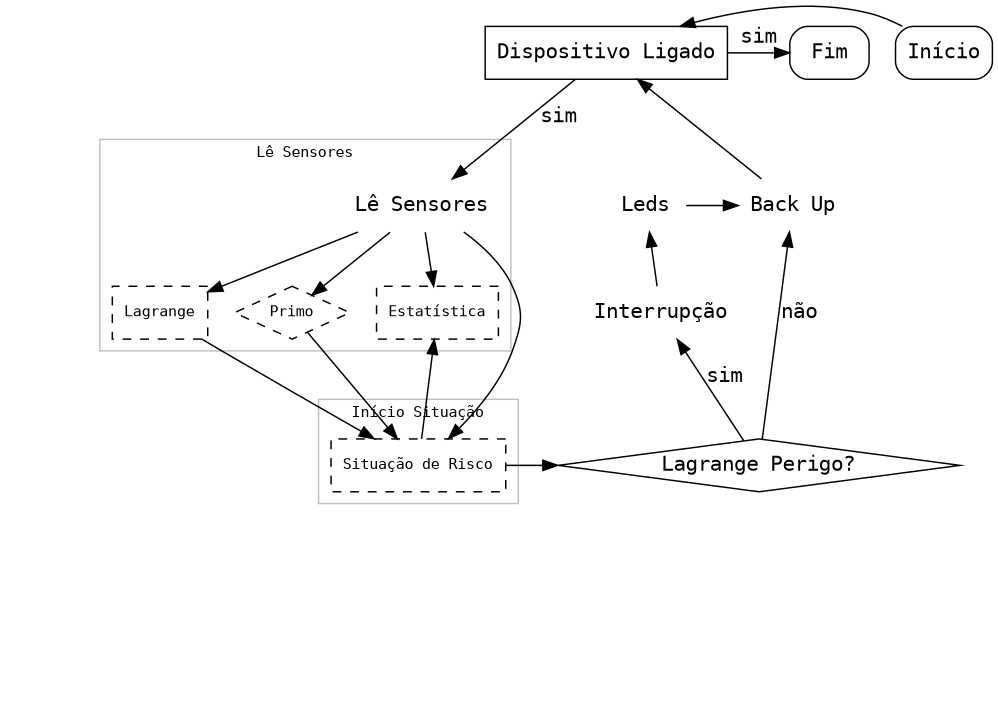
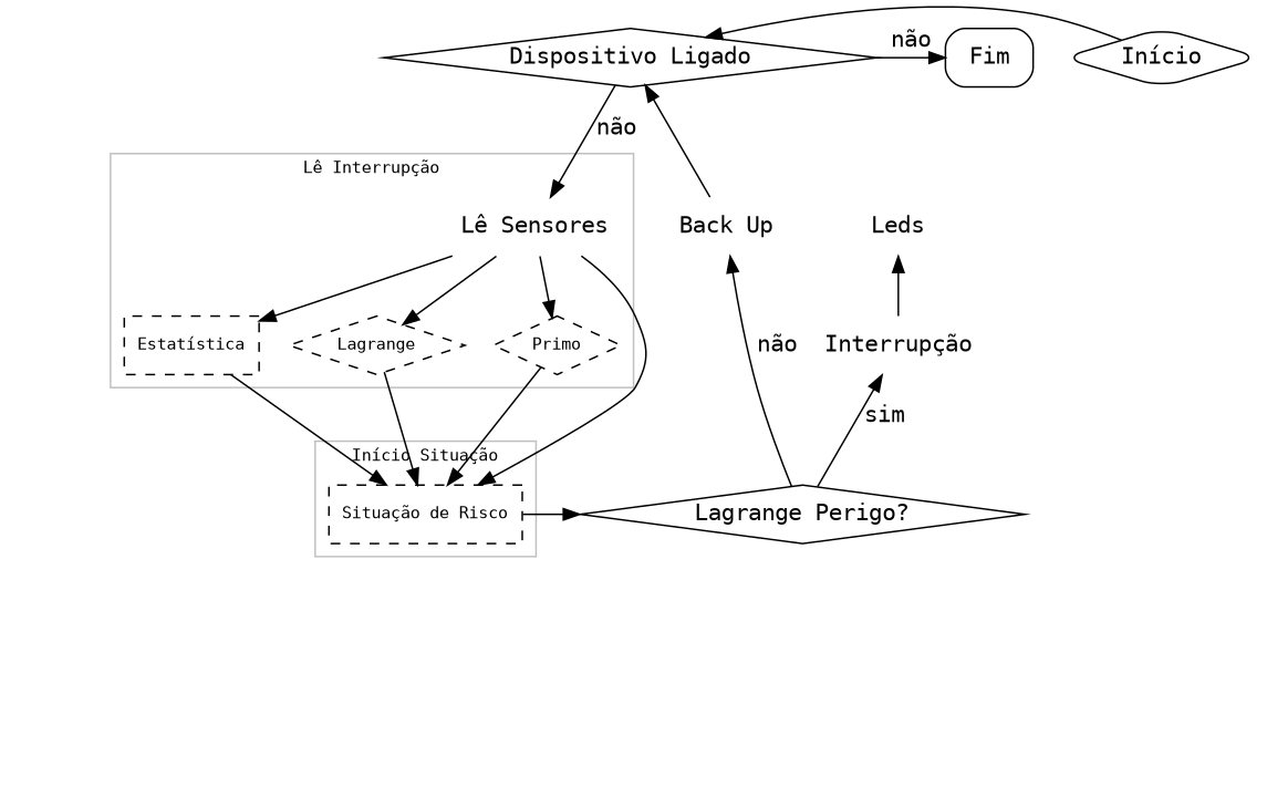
  digraph {
    compound=true
    fontname="DejaVu Sans Mono"
    fontsize=10
    newrank=true
    node [fontname="DejaVu Sans Mono" style=invis]
    edge [fontname="DejaVu Sans Mono"]
    a1
    a2
    a3
    a4
    a5
    a6
-   n7 [label="Dispositivo Ligado" shape=box style=""]
+   n7 [label="Dispositivo Ligado" shape=diamond style=""]
    n8 [label="Lê Sensores" shape=none style=rounded]
    n9 [label="Back Up" shape=none style=rounded]
    n10 [label=Leds shape=none style=rounded]
    n11 [label="Interrupção" shape=none style=rounded]
    n12 [fontsize=10 label="Estatística" shape=box style=dashed]
-   n13 [fontsize=10 label=Lagrange shape=box style=dashed]
+   n13 [fontsize=10 label=Lagrange shape=diamond style=dashed]
    n14 [fontsize=10 label=Primo shape=diamond style=dashed]
    n15 [label="Lagrange Perigo?" shape=diamond style=""]
    n16 [fontsize=10 label="Situação de Risco" shape=box style=dashed]
    n17 [label=Fim shape=box style=rounded]
-   n18 [label="Início" shape=box style=rounded]
+   n18 [label="Início" shape=diamond style=rounded]
    subgraph sub_1 {
      a1
      a2
      a3
      a4
      a5
      a6
    }
    subgraph sub_2 {
      rank=same
      a1
      n7
    }
    subgraph sub_3 {
      rank=same
      a2
      n8
      n9
      n10
    }
    subgraph sub_4 {
      rank=same
      a3
      n11
      n12
      n13
      n14
    }
    subgraph sub_5 {
      rank=same
      a4
      n15
      n16
    }
    subgraph sub_6 {
      rank=same
      a5
    }
    subgraph cluster_7 {
      color=gray
-     label="Lê Sensores"
+     label="Lê Interrupção"
      n8
      n12
      n13
      n14
    }
    subgraph cluster_8 {
      color=gray
      label="Início Situação"
      n16
    }
    a1 -> a2 [style=invis]
    a2 -> a3 [style=invis]
    a3 -> a4 [style=invis]
    a4 -> a5 [style=invis]
    a5 -> a6 [style=invis]
-   n7 -> n8 [label=sim]
-   n7 -> n17 [constraint=false label=sim]
+   n7 -> n8 [label="não"]
+   n7 -> n17 [constraint=false label="não"]
    n8 -> n12
    n8 -> n13
    n8 -> n14
    n8 -> n16
    n9 -> n7
-   n10 -> n9
    n11 -> n10
-   n16 -> n12
+   n12 -> n16
    n13 -> n16
    n14 -> n16
    n15 -> n9 [label="não"]
    n15 -> n11 [label=sim]
    n16 -> n15
    n18 -> n7 [constraint=false]
  }
